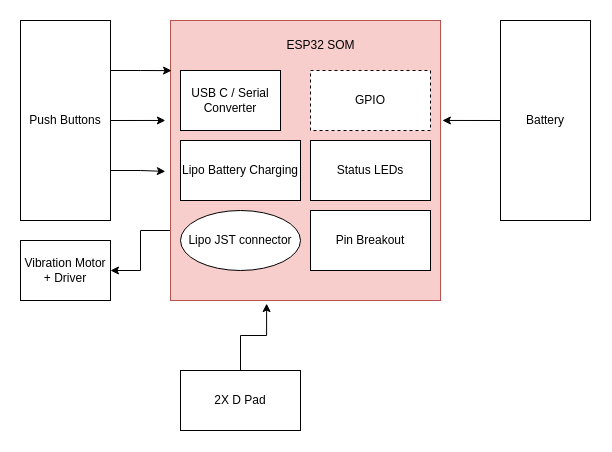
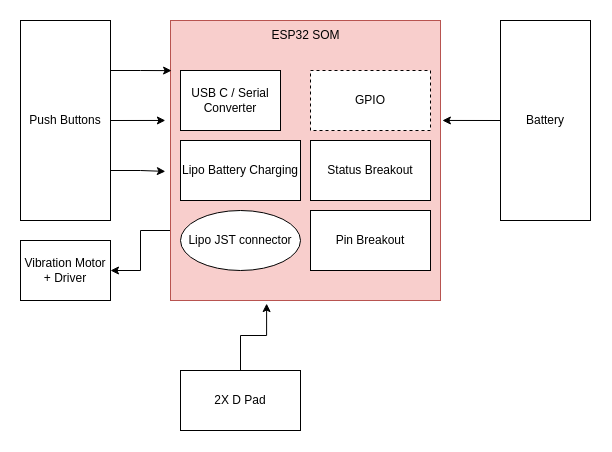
  <mxCell id="0" />
  <mxCell id="1" parent="0" />
  <mxCell id="2" style="edgeStyle=orthogonalEdgeStyle;rounded=0;orthogonalLoop=1;jettySize=auto;html=1;exitX=0;exitY=0.75;exitDx=0;exitDy=0;entryX=1;entryY=0.5;entryDx=0;entryDy=0;" parent="1" source="3" target="11" edge="1"><mxGeometry relative="1" as="geometry" /></mxCell>
  <mxCell id="3" value="" style="rounded=0;whiteSpace=wrap;html=1;fillColor=#f8cecc;strokeColor=#b85450;" parent="1" vertex="1"><mxGeometry x="170" y="20" width="270" height="280" as="geometry" /></mxCell>
- <mxCell id="4" value="ESP32 SOM" style="text;html=1;align=center;verticalAlign=middle;resizable=0;points=[];autosize=1;strokeColor=none;fillColor=none;" parent="1" vertex="1"><mxGeometry x="275" y="30" width="90" height="30" as="geometry" /></mxCell>
+ <mxCell id="4" value="ESP32 SOM" style="text;html=1;align=center;verticalAlign=middle;resizable=0;points=[];autosize=1;strokeColor=none;fillColor=none;" parent="1" vertex="1"><mxGeometry x="260" y="20" width="90" height="30" as="geometry" /></mxCell>
  <mxCell id="5" value="USB C / Serial Converter" style="rounded=0;whiteSpace=wrap;html=1;" parent="1" vertex="1"><mxGeometry x="180" y="70" width="100" height="60" as="geometry" /></mxCell>
  <mxCell id="6" value="Lipo Battery Charging" style="rounded=0;whiteSpace=wrap;html=1;" parent="1" vertex="1"><mxGeometry x="180" y="140" width="120" height="60" as="geometry" /></mxCell>
  <mxCell id="7" value="Lipo JST connector" style="ellipse;whiteSpace=wrap;html=1;" parent="1" vertex="1"><mxGeometry x="180" y="210" width="120" height="60" as="geometry" /></mxCell>
  <mxCell id="8" value="GPIO" style="rounded=0;whiteSpace=wrap;html=1;dashed=1;" parent="1" vertex="1"><mxGeometry x="310" y="70" width="120" height="60" as="geometry" /></mxCell>
- <mxCell id="9" value="Status LEDs" style="rounded=0;whiteSpace=wrap;html=1;" parent="1" vertex="1"><mxGeometry x="310" y="140" width="120" height="60" as="geometry" /></mxCell>
+ <mxCell id="9" value="Status Breakout" style="rounded=0;whiteSpace=wrap;html=1;" parent="1" vertex="1"><mxGeometry x="310" y="140" width="120" height="60" as="geometry" /></mxCell>
  <mxCell id="10" value="Pin Breakout" style="whiteSpace=wrap;html=1;" parent="1" vertex="1"><mxGeometry x="310" y="210" width="120" height="60" as="geometry" /></mxCell>
  <mxCell id="11" value="Vibration Motor + Driver" style="rounded=0;whiteSpace=wrap;html=1;" parent="1" vertex="1"><mxGeometry x="20" y="240" width="90" height="60" as="geometry" /></mxCell>
  <mxCell id="12" style="edgeStyle=orthogonalEdgeStyle;rounded=0;orthogonalLoop=1;jettySize=auto;html=1;exitX=1;exitY=0.75;exitDx=0;exitDy=0;entryX=-0.019;entryY=0.539;entryDx=0;entryDy=0;entryPerimeter=0;" parent="1" source="15" target="3" edge="1"><mxGeometry relative="1" as="geometry" /></mxCell>
  <mxCell id="13" style="edgeStyle=orthogonalEdgeStyle;rounded=0;orthogonalLoop=1;jettySize=auto;html=1;exitX=1;exitY=0.5;exitDx=0;exitDy=0;entryX=-0.019;entryY=0.357;entryDx=0;entryDy=0;entryPerimeter=0;" parent="1" source="15" target="3" edge="1"><mxGeometry relative="1" as="geometry" /></mxCell>
  <mxCell id="14" style="edgeStyle=orthogonalEdgeStyle;rounded=0;orthogonalLoop=1;jettySize=auto;html=1;exitX=1;exitY=0.25;exitDx=0;exitDy=0;entryX=0.004;entryY=0.179;entryDx=0;entryDy=0;entryPerimeter=0;" parent="1" source="15" target="3" edge="1"><mxGeometry relative="1" as="geometry" /></mxCell>
  <mxCell id="15" value="Push Buttons" style="rounded=0;whiteSpace=wrap;html=1;" parent="1" vertex="1"><mxGeometry x="20" y="20" width="90" height="200" as="geometry" /></mxCell>
  <mxCell id="16" style="edgeStyle=orthogonalEdgeStyle;rounded=0;orthogonalLoop=1;jettySize=auto;html=1;exitX=0;exitY=0.5;exitDx=0;exitDy=0;entryX=1.007;entryY=0.357;entryDx=0;entryDy=0;entryPerimeter=0;" parent="1" source="17" target="3" edge="1"><mxGeometry relative="1" as="geometry" /></mxCell>
  <mxCell id="17" value="Battery" style="rounded=0;whiteSpace=wrap;html=1;" parent="1" vertex="1"><mxGeometry x="500" y="20" width="90" height="200" as="geometry" /></mxCell>
  <mxCell id="18" style="edgeStyle=orthogonalEdgeStyle;rounded=0;orthogonalLoop=1;jettySize=auto;html=1;entryX=0.356;entryY=1.011;entryDx=0;entryDy=0;entryPerimeter=0;" edge="1" parent="1" source="19" target="3"><mxGeometry relative="1" as="geometry" /></mxCell>
  <mxCell id="19" value="2X D Pad" style="rounded=0;whiteSpace=wrap;html=1;" vertex="1" parent="1"><mxGeometry x="180" y="370" width="120" height="60" as="geometry" /></mxCell>
